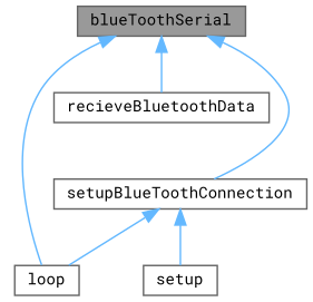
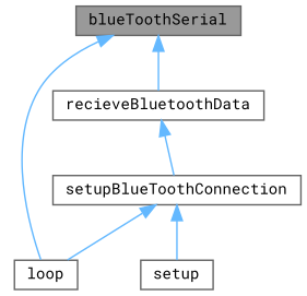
  digraph {
    fontname="Roboto Mono"
    rankdir=TB
    node [color=grey40 fillcolor=white fontname="Roboto Mono" fontsize=10 shape=box style=filled]
    edge [color=steelblue1 dir=back fontname="Roboto Mono" fontsize=10 labelfontname=Helvetica labelfontsize=10 style=solid]
    n1 [color=gray40 fillcolor=grey60 fontcolor=black height=0.2 label=blueToothSerial width=0.4]
    n2 [height=0.2 label=loop width=0.4]
    n3 [height=0.2 label=recieveBluetoothData width=0.4]
    n4 [height=0.2 label=setupBlueToothConnection width=0.4]
    n5 [height=0.2 label=setup width=0.4]
    n1 -> n2
    n1 -> n3
-   n1 -> n4
+   n3 -> n4
    n4 -> n2
    n4 -> n5
  }
